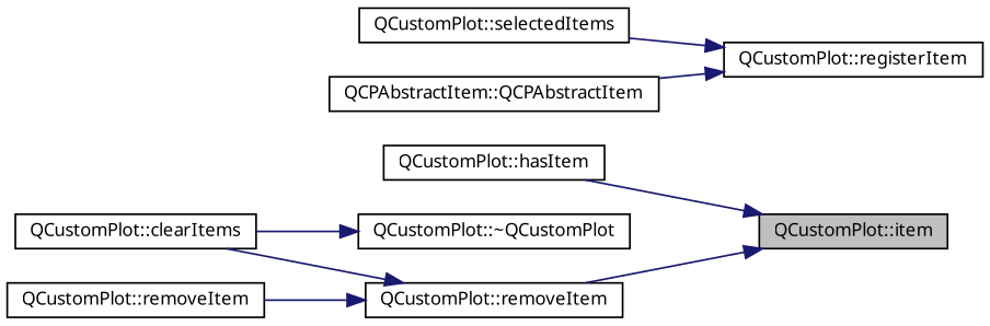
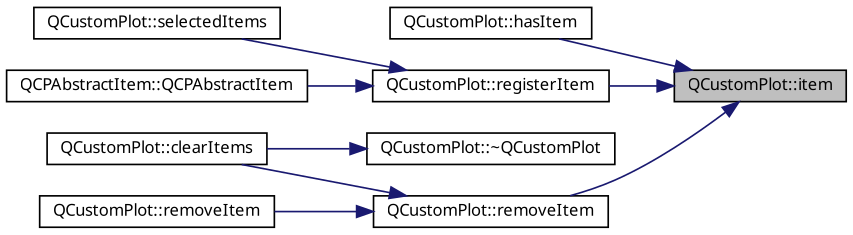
  digraph {
    fontname="Noto Sans"
    rankdir=RL
    node [color=black fillcolor=white fontname="Noto Sans" fontsize=10 shape=record style=filled]
    edge [color=midnightblue dir=back fontname="Noto Sans" fontsize=10 labelfontname=Helvetica labelfontsize=10 style=solid]
    n1 [fillcolor=grey75 fontcolor=black height=0.2 label="QCustomPlot::item" width=0.4]
    n2 [height=0.2 label="QCustomPlot::hasItem" width=0.4]
    n3 [height=0.2 label="QCustomPlot::registerItem" width=0.4]
    n4 [height=0.2 label="QCustomPlot::removeItem" width=0.4]
    n5 [height=0.2 label="QCustomPlot::selectedItems" width=0.4]
    n6 [height=0.2 label="QCPAbstractItem::QCPAbstractItem" width=0.4]
    n7 [height=0.2 label="QCustomPlot::clearItems" width=0.4]
    n8 [height=0.2 label="QCustomPlot::removeItem" width=0.4]
    n9 [height=0.2 label="QCustomPlot::~QCustomPlot" width=0.4]
    n1 -> n2
+   n1 -> n3
    n1 -> n4
    n3 -> n5
    n3 -> n6
    n4 -> n7
    n4 -> n8
    n9 -> n7
  }
